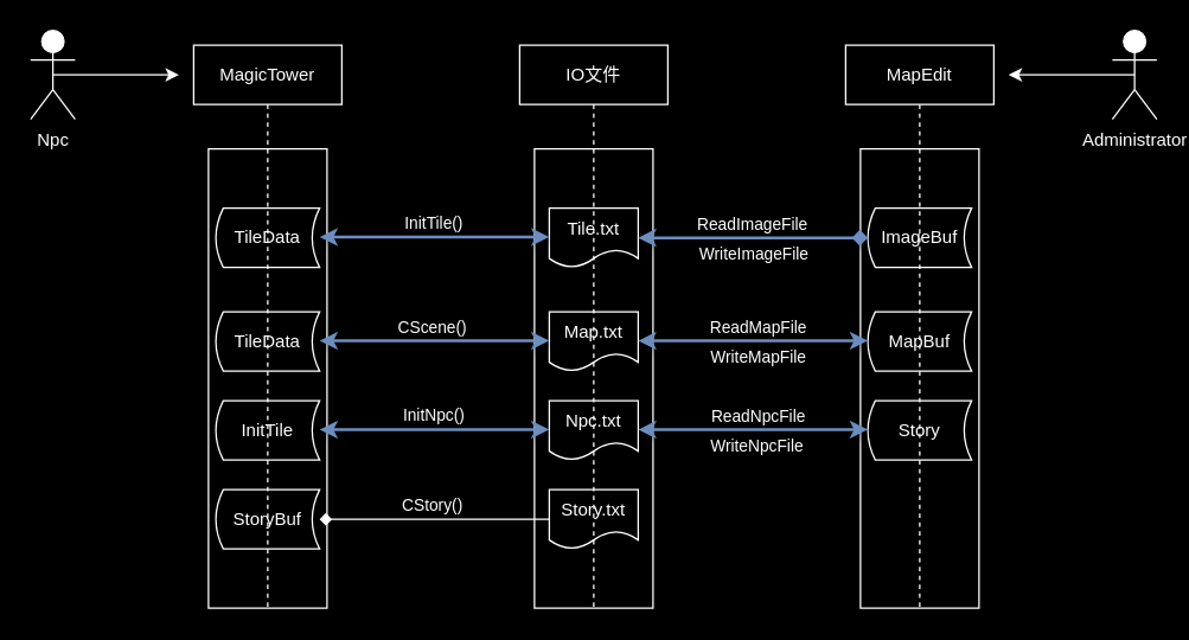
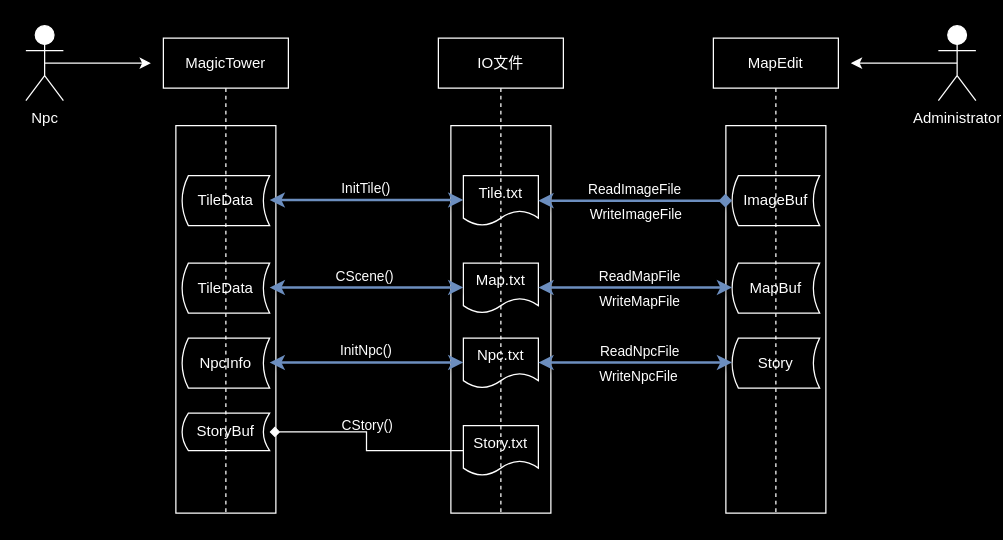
  <mxCell id="0" />
  <mxCell id="1" parent="0" />
  <mxCell id="2" value="MagicTower" style="shape=umlLifeline;perimeter=lifelinePerimeter;whiteSpace=wrap;html=1;container=0;dropTarget=0;collapsible=0;recursiveResize=0;outlineConnect=0;portConstraint=eastwest;newEdgeStyle={&quot;edgeStyle&quot;:&quot;elbowEdgeStyle&quot;,&quot;elbow&quot;:&quot;vertical&quot;,&quot;curved&quot;:0,&quot;rounded&quot;:0};fillColor=none;strokeColor=#FFFFFF;fontColor=#FFFFFF;" parent="1" vertex="1"><mxGeometry x="130" y="30" width="100" height="380" as="geometry" /></mxCell>
  <mxCell id="3" value="" style="html=1;points=[];perimeter=orthogonalPerimeter;outlineConnect=0;targetShapes=umlLifeline;portConstraint=eastwest;newEdgeStyle={&quot;edgeStyle&quot;:&quot;elbowEdgeStyle&quot;,&quot;elbow&quot;:&quot;vertical&quot;,&quot;curved&quot;:0,&quot;rounded&quot;:0};fillColor=none;strokeColor=#FFFFFF;fontColor=#FFFFFF;" parent="2" vertex="1"><mxGeometry x="10" y="70" width="80" height="310" as="geometry" /></mxCell>
  <mxCell id="4" value="&lt;font color=&quot;#ffffff&quot;&gt;IO文件&lt;/font&gt;" style="shape=umlLifeline;perimeter=lifelinePerimeter;whiteSpace=wrap;html=1;container=0;dropTarget=0;collapsible=0;recursiveResize=0;outlineConnect=0;portConstraint=eastwest;newEdgeStyle={&quot;edgeStyle&quot;:&quot;elbowEdgeStyle&quot;,&quot;elbow&quot;:&quot;vertical&quot;,&quot;curved&quot;:0,&quot;rounded&quot;:0};size=40;fillColor=none;strokeColor=#FFFFFF;" parent="1" vertex="1"><mxGeometry x="350" y="30" width="100" height="380" as="geometry" /></mxCell>
  <mxCell id="5" value="" style="html=1;points=[];perimeter=orthogonalPerimeter;outlineConnect=0;targetShapes=umlLifeline;portConstraint=eastwest;newEdgeStyle={&quot;edgeStyle&quot;:&quot;elbowEdgeStyle&quot;,&quot;elbow&quot;:&quot;vertical&quot;,&quot;curved&quot;:0,&quot;rounded&quot;:0};fillColor=none;strokeColor=#FFFFFF;" parent="4" vertex="1"><mxGeometry x="10" y="70" width="80" height="310" as="geometry" /></mxCell>
  <mxCell id="6" value="MapEdit" style="shape=umlLifeline;perimeter=lifelinePerimeter;whiteSpace=wrap;html=1;container=0;dropTarget=0;collapsible=0;recursiveResize=0;outlineConnect=0;portConstraint=eastwest;newEdgeStyle={&quot;edgeStyle&quot;:&quot;elbowEdgeStyle&quot;,&quot;elbow&quot;:&quot;vertical&quot;,&quot;curved&quot;:0,&quot;rounded&quot;:0};fillColor=none;strokeColor=#FFFFFF;fontColor=#FFFFFF;" vertex="1" parent="1"><mxGeometry x="570" y="30" width="100" height="380" as="geometry" /></mxCell>
  <mxCell id="7" value="" style="html=1;points=[];perimeter=orthogonalPerimeter;outlineConnect=0;targetShapes=umlLifeline;portConstraint=eastwest;newEdgeStyle={&quot;edgeStyle&quot;:&quot;elbowEdgeStyle&quot;,&quot;elbow&quot;:&quot;vertical&quot;,&quot;curved&quot;:0,&quot;rounded&quot;:0};fillColor=none;strokeColor=#FFFFFF;fontColor=#FFFFFF;" vertex="1" parent="6"><mxGeometry x="10" y="70" width="80" height="310" as="geometry" /></mxCell>
  <mxCell id="8" value="Tile.txt" style="shape=document;whiteSpace=wrap;html=1;boundedLbl=1;fillColor=none;strokeColor=#FFFFFF;fontColor=#FFFFFF;" vertex="1" parent="1"><mxGeometry x="370" y="140" width="60" height="40" as="geometry" /></mxCell>
  <mxCell id="9" value="Map.txt" style="shape=document;whiteSpace=wrap;html=1;boundedLbl=1;fillColor=none;strokeColor=#FFFFFF;fontColor=#FFFFFF;" vertex="1" parent="1"><mxGeometry x="370" y="210" width="60" height="40" as="geometry" /></mxCell>
  <mxCell id="10" value="Npc.txt" style="shape=document;whiteSpace=wrap;html=1;boundedLbl=1;fillColor=none;strokeColor=#FFFFFF;fontColor=#FFFFFF;" vertex="1" parent="1"><mxGeometry x="370" y="270" width="60" height="40" as="geometry" /></mxCell>
  <mxCell id="11" style="edgeStyle=orthogonalEdgeStyle;rounded=0;orthogonalLoop=1;jettySize=auto;html=1;exitX=0;exitY=0.5;exitDx=0;exitDy=0;fontColor=#FFFFFF;strokeColor=#FFFFFF;endArrow=diamond;" edge="1" parent="1" source="13" target="29"><mxGeometry relative="1" as="geometry" /></mxCell>
  <mxCell id="12" value="CStory()" style="edgeLabel;html=1;align=center;verticalAlign=middle;resizable=0;points=[];fontColor=#FFFFFF;labelBackgroundColor=none;" vertex="1" connectable="0" parent="11"><mxGeometry x="0.032" relative="1" as="geometry"><mxPoint y="-10" as="offset" /></mxGeometry></mxCell>
- <mxCell id="13" value="Story.txt" style="shape=document;whiteSpace=wrap;html=1;boundedLbl=1;fillColor=none;strokeColor=#FFFFFF;fontColor=#FFFFFF;" vertex="1" parent="1"><mxGeometry x="370" y="330" width="60" height="40" as="geometry" /></mxCell>
+ <mxCell id="13" value="Story.txt" style="shape=document;whiteSpace=wrap;html=1;boundedLbl=1;fillColor=none;strokeColor=#FFFFFF;fontColor=#FFFFFF;" vertex="1" parent="1"><mxGeometry x="370" y="340" width="60" height="40" as="geometry" /></mxCell>
  <mxCell id="14" value="ImageBuf" style="shape=dataStorage;whiteSpace=wrap;html=1;fixedSize=1;size=5;fillColor=none;strokeColor=#FFFFFF;fontColor=#FFFFFF;" vertex="1" parent="1"><mxGeometry x="585" y="140" width="70" height="40" as="geometry" /></mxCell>
  <mxCell id="15" value="Story" style="shape=dataStorage;whiteSpace=wrap;html=1;fixedSize=1;size=5;fillColor=none;strokeColor=#FFFFFF;fontColor=#FFFFFF;" vertex="1" parent="1"><mxGeometry x="585" y="270" width="70" height="40" as="geometry" /></mxCell>
  <mxCell id="16" value="MapBuf" style="shape=dataStorage;whiteSpace=wrap;html=1;fixedSize=1;size=5;fillColor=none;strokeColor=#FFFFFF;fontColor=#FFFFFF;" vertex="1" parent="1"><mxGeometry x="585" y="210" width="70" height="40" as="geometry" /></mxCell>
  <mxCell id="17" value="" style="endArrow=diamond;startArrow=classic;html=1;rounded=0;entryX=0;entryY=0.5;entryDx=0;entryDy=0;fillColor=#dae8fc;strokeColor=#6c8ebf;shadow=1;strokeWidth=2;labelBackgroundColor=none;fontColor=#FFFFFF;" edge="1" parent="1" source="8" target="14"><mxGeometry width="50" height="50" relative="1" as="geometry"><mxPoint x="490" y="180" as="sourcePoint" /><mxPoint x="540" y="130" as="targetPoint" /></mxGeometry></mxCell>
  <mxCell id="18" value="ReadImageFile" style="edgeLabel;html=1;align=center;verticalAlign=middle;resizable=0;points=[];fontColor=#FFFFFF;labelBackgroundColor=none;" vertex="1" connectable="0" parent="17"><mxGeometry x="-0.019" relative="1" as="geometry"><mxPoint y="-10" as="offset" /></mxGeometry></mxCell>
  <mxCell id="19" value="WriteImageFile" style="edgeLabel;html=1;align=center;verticalAlign=middle;resizable=0;points=[];fontColor=#FFFFFF;labelBackgroundColor=none;" vertex="1" connectable="0" parent="17"><mxGeometry x="-0.006" relative="1" as="geometry"><mxPoint y="10" as="offset" /></mxGeometry></mxCell>
  <mxCell id="20" value="" style="endArrow=classic;startArrow=classic;html=1;rounded=0;entryX=0;entryY=0.5;entryDx=0;entryDy=0;fillColor=#dae8fc;strokeColor=#6c8ebf;shadow=1;strokeWidth=2;fontColor=#FFFFFF;" edge="1" parent="1"><mxGeometry width="50" height="50" relative="1" as="geometry"><mxPoint x="430" y="229.5" as="sourcePoint" /><mxPoint x="585" y="229.5" as="targetPoint" /></mxGeometry></mxCell>
  <mxCell id="21" value="ReadMapFile" style="edgeLabel;html=1;align=center;verticalAlign=middle;resizable=0;points=[];fontColor=#FFFFFF;labelBackgroundColor=none;" vertex="1" connectable="0" parent="20"><mxGeometry x="0.174" y="1" relative="1" as="geometry"><mxPoint x="-11" y="-8" as="offset" /></mxGeometry></mxCell>
  <mxCell id="22" value="WriteMapFile" style="edgeLabel;html=1;align=center;verticalAlign=middle;resizable=0;points=[];fontColor=#FFFFFF;labelBackgroundColor=none;" vertex="1" connectable="0" parent="20"><mxGeometry x="0.084" y="1" relative="1" as="geometry"><mxPoint x="-4" y="12" as="offset" /></mxGeometry></mxCell>
  <mxCell id="23" value="" style="endArrow=classic;startArrow=classic;html=1;rounded=0;entryX=0;entryY=0.5;entryDx=0;entryDy=0;fillColor=#dae8fc;strokeColor=#6c8ebf;shadow=1;strokeWidth=2;fontColor=#FFFFFF;" edge="1" parent="1"><mxGeometry width="50" height="50" relative="1" as="geometry"><mxPoint x="430" y="289.5" as="sourcePoint" /><mxPoint x="585" y="289.5" as="targetPoint" /></mxGeometry></mxCell>
  <mxCell id="24" value="ReadNpcFile" style="edgeLabel;html=1;align=center;verticalAlign=middle;resizable=0;points=[];fontColor=#FFFFFF;labelBackgroundColor=none;" vertex="1" connectable="0" parent="23"><mxGeometry x="0.032" y="-2" relative="1" as="geometry"><mxPoint y="-11" as="offset" /></mxGeometry></mxCell>
  <mxCell id="25" value="WriteNpcFile" style="edgeLabel;html=1;align=center;verticalAlign=middle;resizable=0;points=[];fontColor=#FFFFFF;labelBackgroundColor=none;" vertex="1" connectable="0" parent="23"><mxGeometry x="0.019" y="-2" relative="1" as="geometry"><mxPoint y="9" as="offset" /></mxGeometry></mxCell>
  <mxCell id="26" value="TileData" style="shape=dataStorage;whiteSpace=wrap;html=1;fixedSize=1;size=5;fillColor=none;strokeColor=#FFFFFF;fontColor=#FFFFFF;" vertex="1" parent="1"><mxGeometry x="145" y="140" width="70" height="40" as="geometry" /></mxCell>
  <mxCell id="27" value="TileData" style="shape=dataStorage;whiteSpace=wrap;html=1;fixedSize=1;size=5;fillColor=none;strokeColor=#FFFFFF;fontColor=#FFFFFF;" vertex="1" parent="1"><mxGeometry x="145" y="210" width="70" height="40" as="geometry" /></mxCell>
- <mxCell id="28" value="InitTile" style="shape=dataStorage;whiteSpace=wrap;html=1;fixedSize=1;size=5;fillColor=none;strokeColor=#FFFFFF;fontColor=#FFFFFF;" vertex="1" parent="1"><mxGeometry x="145" y="270" width="70" height="40" as="geometry" /></mxCell>
- <mxCell id="29" value="StoryBuf" style="shape=dataStorage;whiteSpace=wrap;html=1;fixedSize=1;size=5;fillColor=none;strokeColor=#FFFFFF;fontColor=#FFFFFF;" vertex="1" parent="1"><mxGeometry x="145" y="330" width="70" height="40" as="geometry" /></mxCell>
+ <mxCell id="28" value="NpcInfo" style="shape=dataStorage;whiteSpace=wrap;html=1;fixedSize=1;size=5;fillColor=none;strokeColor=#FFFFFF;fontColor=#FFFFFF;" vertex="1" parent="1"><mxGeometry x="145" y="270" width="70" height="40" as="geometry" /></mxCell>
+ <mxCell id="29" value="StoryBuf" style="shape=dataStorage;whiteSpace=wrap;html=1;fixedSize=1;size=5;fillColor=none;strokeColor=#FFFFFF;fontColor=#FFFFFF;" vertex="1" parent="1"><mxGeometry x="145" y="330" width="70" height="30" as="geometry" /></mxCell>
  <mxCell id="30" value="" style="endArrow=classic;startArrow=classic;html=1;rounded=0;entryX=0;entryY=0.5;entryDx=0;entryDy=0;fillColor=#dae8fc;strokeColor=#6c8ebf;shadow=1;strokeWidth=2;labelBackgroundColor=none;fontColor=#FFFFFF;" edge="1" parent="1"><mxGeometry width="50" height="50" relative="1" as="geometry"><mxPoint x="215" y="159.5" as="sourcePoint" /><mxPoint x="370" y="159.5" as="targetPoint" /></mxGeometry></mxCell>
  <mxCell id="31" value="InitTile()" style="edgeLabel;html=1;align=center;verticalAlign=middle;resizable=0;points=[];fontColor=#FFFFFF;labelBackgroundColor=none;" vertex="1" connectable="0" parent="30"><mxGeometry x="-0.019" relative="1" as="geometry"><mxPoint y="-10" as="offset" /></mxGeometry></mxCell>
  <mxCell id="32" value="" style="endArrow=classic;startArrow=classic;html=1;rounded=0;entryX=0;entryY=0.5;entryDx=0;entryDy=0;fillColor=#dae8fc;strokeColor=#6c8ebf;shadow=1;strokeWidth=2;labelBackgroundColor=none;fontColor=#FFFFFF;" edge="1" parent="1"><mxGeometry width="50" height="50" relative="1" as="geometry"><mxPoint x="215" y="229.5" as="sourcePoint" /><mxPoint x="370" y="229.5" as="targetPoint" /></mxGeometry></mxCell>
  <mxCell id="33" value="CScene()" style="edgeLabel;html=1;align=center;verticalAlign=middle;resizable=0;points=[];fontColor=#FFFFFF;labelBackgroundColor=none;" vertex="1" connectable="0" parent="32"><mxGeometry x="0.084" y="1" relative="1" as="geometry"><mxPoint x="-9" y="-8" as="offset" /></mxGeometry></mxCell>
  <mxCell id="34" value="" style="endArrow=classic;startArrow=classic;html=1;rounded=0;entryX=0;entryY=0.5;entryDx=0;entryDy=0;fillColor=#dae8fc;strokeColor=#6c8ebf;shadow=1;strokeWidth=2;labelBackgroundColor=none;fontColor=#FFFFFF;" edge="1" parent="1"><mxGeometry width="50" height="50" relative="1" as="geometry"><mxPoint x="215" y="289.5" as="sourcePoint" /><mxPoint x="370" y="289.5" as="targetPoint" /></mxGeometry></mxCell>
  <mxCell id="35" value="InitNpc()" style="edgeLabel;html=1;align=center;verticalAlign=middle;resizable=0;points=[];fontColor=#FFFFFF;labelBackgroundColor=none;" vertex="1" connectable="0" parent="34"><mxGeometry x="-0.019" relative="1" as="geometry"><mxPoint y="-10" as="offset" /></mxGeometry></mxCell>
  <mxCell id="36" style="edgeStyle=orthogonalEdgeStyle;rounded=0;orthogonalLoop=1;jettySize=auto;html=1;exitX=0.5;exitY=0.5;exitDx=0;exitDy=0;exitPerimeter=0;fontColor=#FFFFFF;strokeColor=#FFFFFF;" edge="1" parent="1" source="37"><mxGeometry relative="1" as="geometry"><mxPoint x="680" y="50" as="targetPoint" /></mxGeometry></mxCell>
  <mxCell id="37" value="Administrator" style="shape=umlActor;verticalLabelPosition=bottom;verticalAlign=top;html=1;outlineConnect=0;fontColor=#FFFFFF;strokeColor=#FFFFFF;" vertex="1" parent="1"><mxGeometry x="750" y="20" width="30" height="60" as="geometry" /></mxCell>
  <mxCell id="38" style="edgeStyle=orthogonalEdgeStyle;rounded=0;orthogonalLoop=1;jettySize=auto;html=1;exitX=0.5;exitY=0.5;exitDx=0;exitDy=0;exitPerimeter=0;strokeColor=#FFFFFF;fontColor=#FFFFFF;" edge="1" parent="1" source="39"><mxGeometry relative="1" as="geometry"><mxPoint x="120" y="50" as="targetPoint" /></mxGeometry></mxCell>
  <mxCell id="39" value="Npc" style="shape=umlActor;verticalLabelPosition=bottom;verticalAlign=top;html=1;outlineConnect=0;fontColor=#FFFFFF;strokeColor=#FFFFFF;" vertex="1" parent="1"><mxGeometry x="20" y="20" width="30" height="60" as="geometry" /></mxCell>
